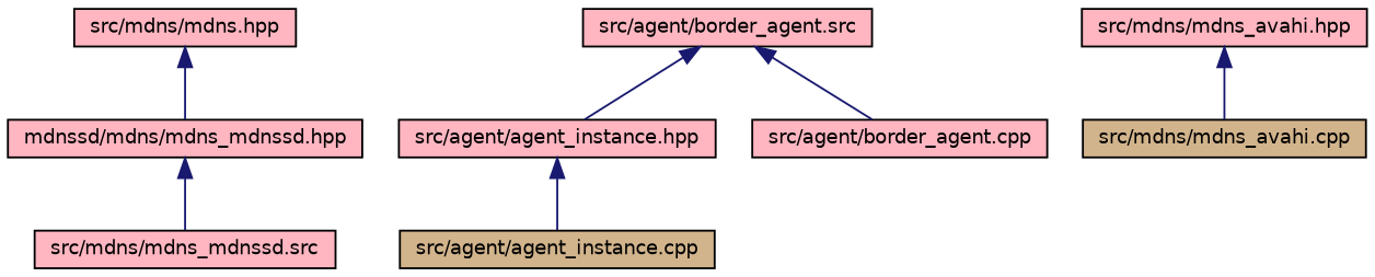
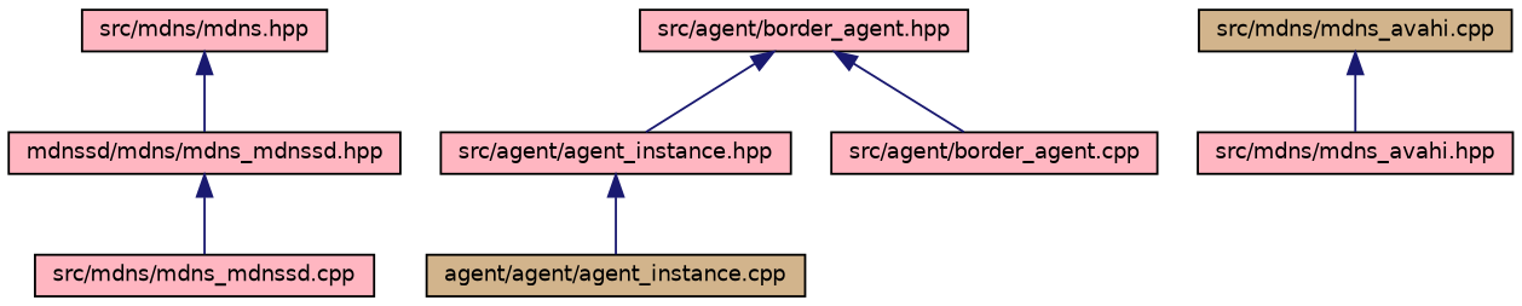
  digraph {
    node [color=black fillcolor=lightpink fontname=Helvetica fontsize=10 shape=record style=filled]
    edge [color=midnightblue dir=back fontname=Helvetica fontsize=10 labelfontname=Helvetica labelfontsize=10 style=solid]
    n1 [fontcolor=black height=0.2 label="src/mdns/mdns.hpp" width=0.4]
    n2 [height=0.2 label="mdnssd/mdns/mdns_mdnssd.hpp" width=0.4]
-   n3 [height=0.2 label="src/agent/border_agent.src" width=0.4]
+   n3 [height=0.2 label="src/agent/border_agent.hpp" width=0.4]
    n4 [height=0.2 label="src/agent/agent_instance.hpp" width=0.4]
    n5 [height=0.2 label="src/agent/border_agent.cpp" width=0.4]
    n6 [height=0.2 label="src/mdns/mdns_avahi.hpp" width=0.4]
    n7 [fillcolor=tan height=0.2 label="src/mdns/mdns_avahi.cpp" width=0.4]
-   n8 [height=0.2 label="src/mdns/mdns_mdnssd.src" width=0.4]
-   n9 [fillcolor=tan height=0.2 label="src/agent/agent_instance.cpp" width=0.4]
+   n8 [height=0.2 label="src/mdns/mdns_mdnssd.cpp" width=0.4]
+   n9 [fillcolor=tan height=0.2 label="agent/agent/agent_instance.cpp" width=0.4]
    n1 -> n2
    n2 -> n8
    n3 -> n4
    n3 -> n5
    n4 -> n9
-   n6 -> n7
+   n7 -> n6
  }
